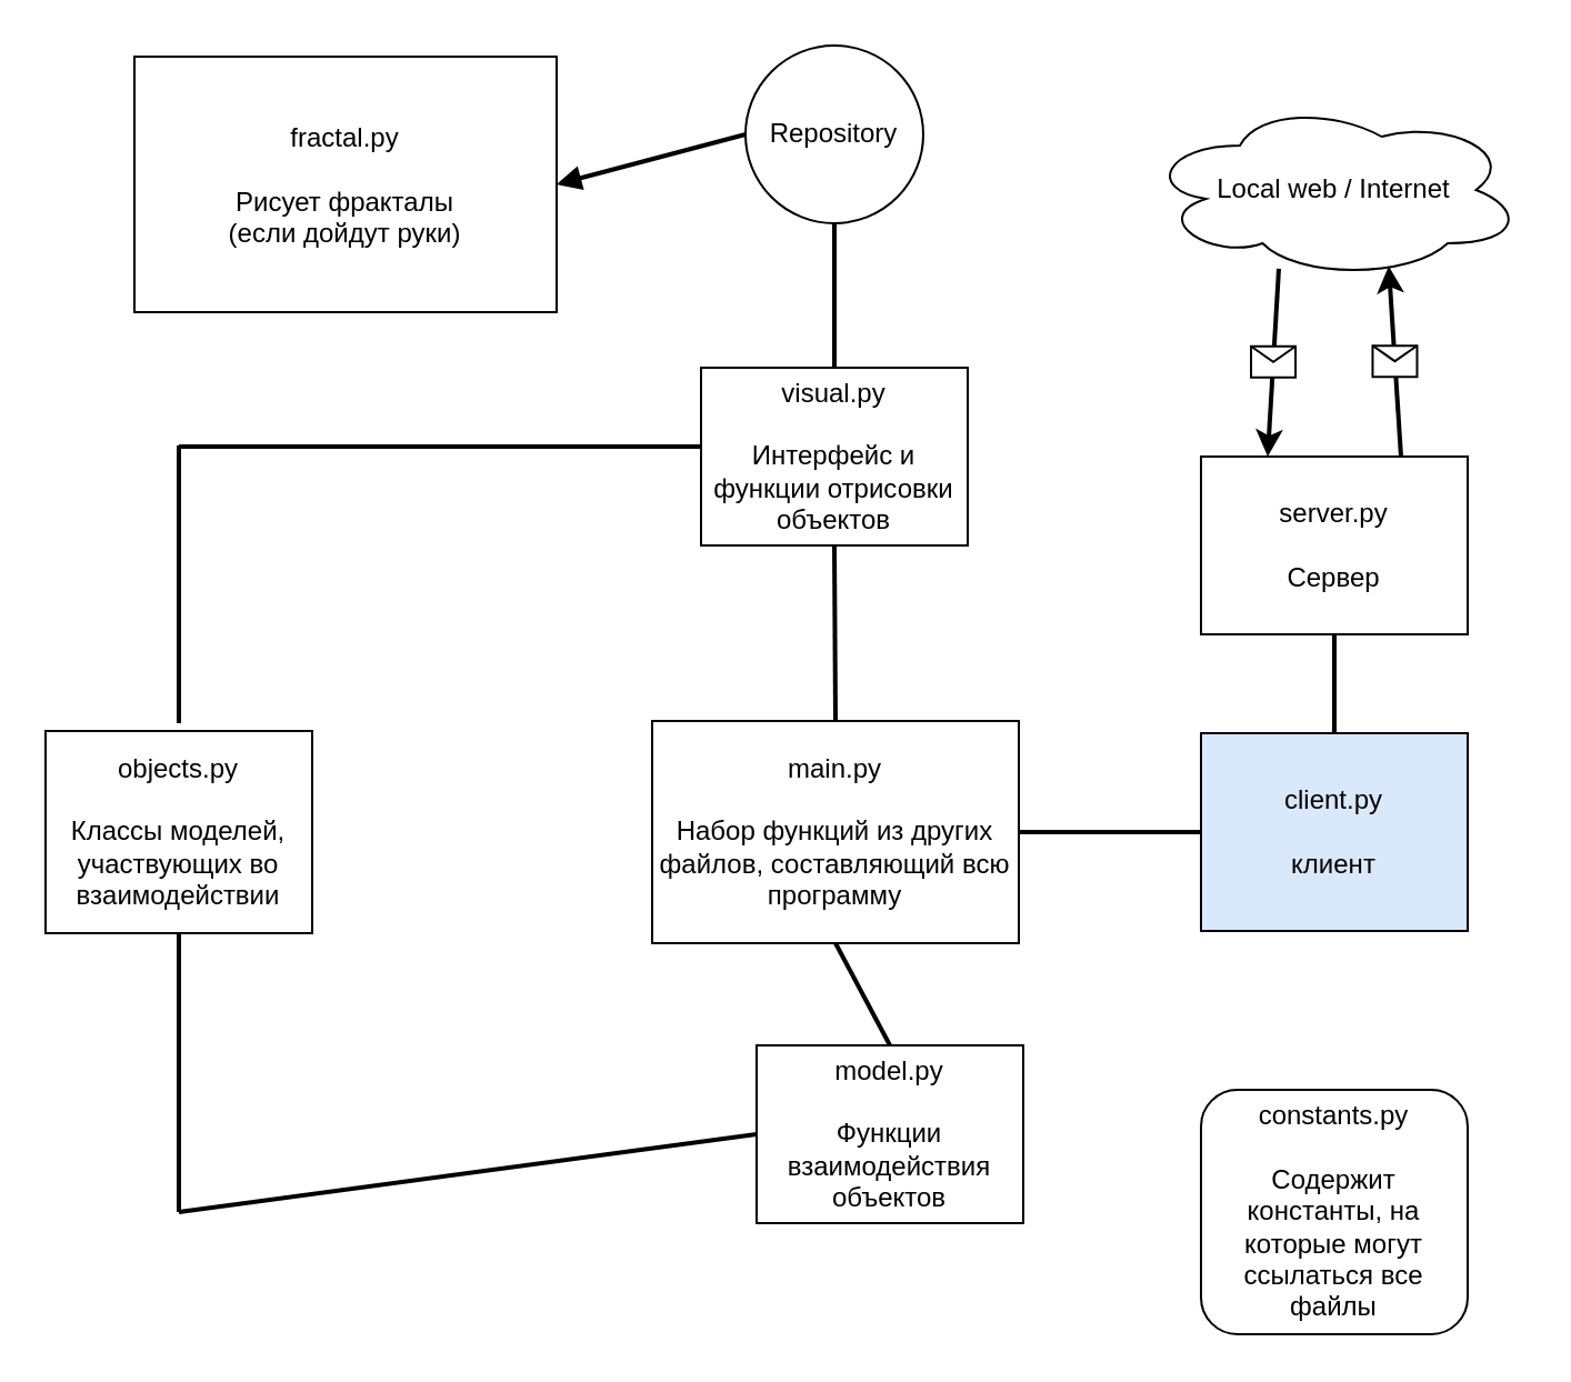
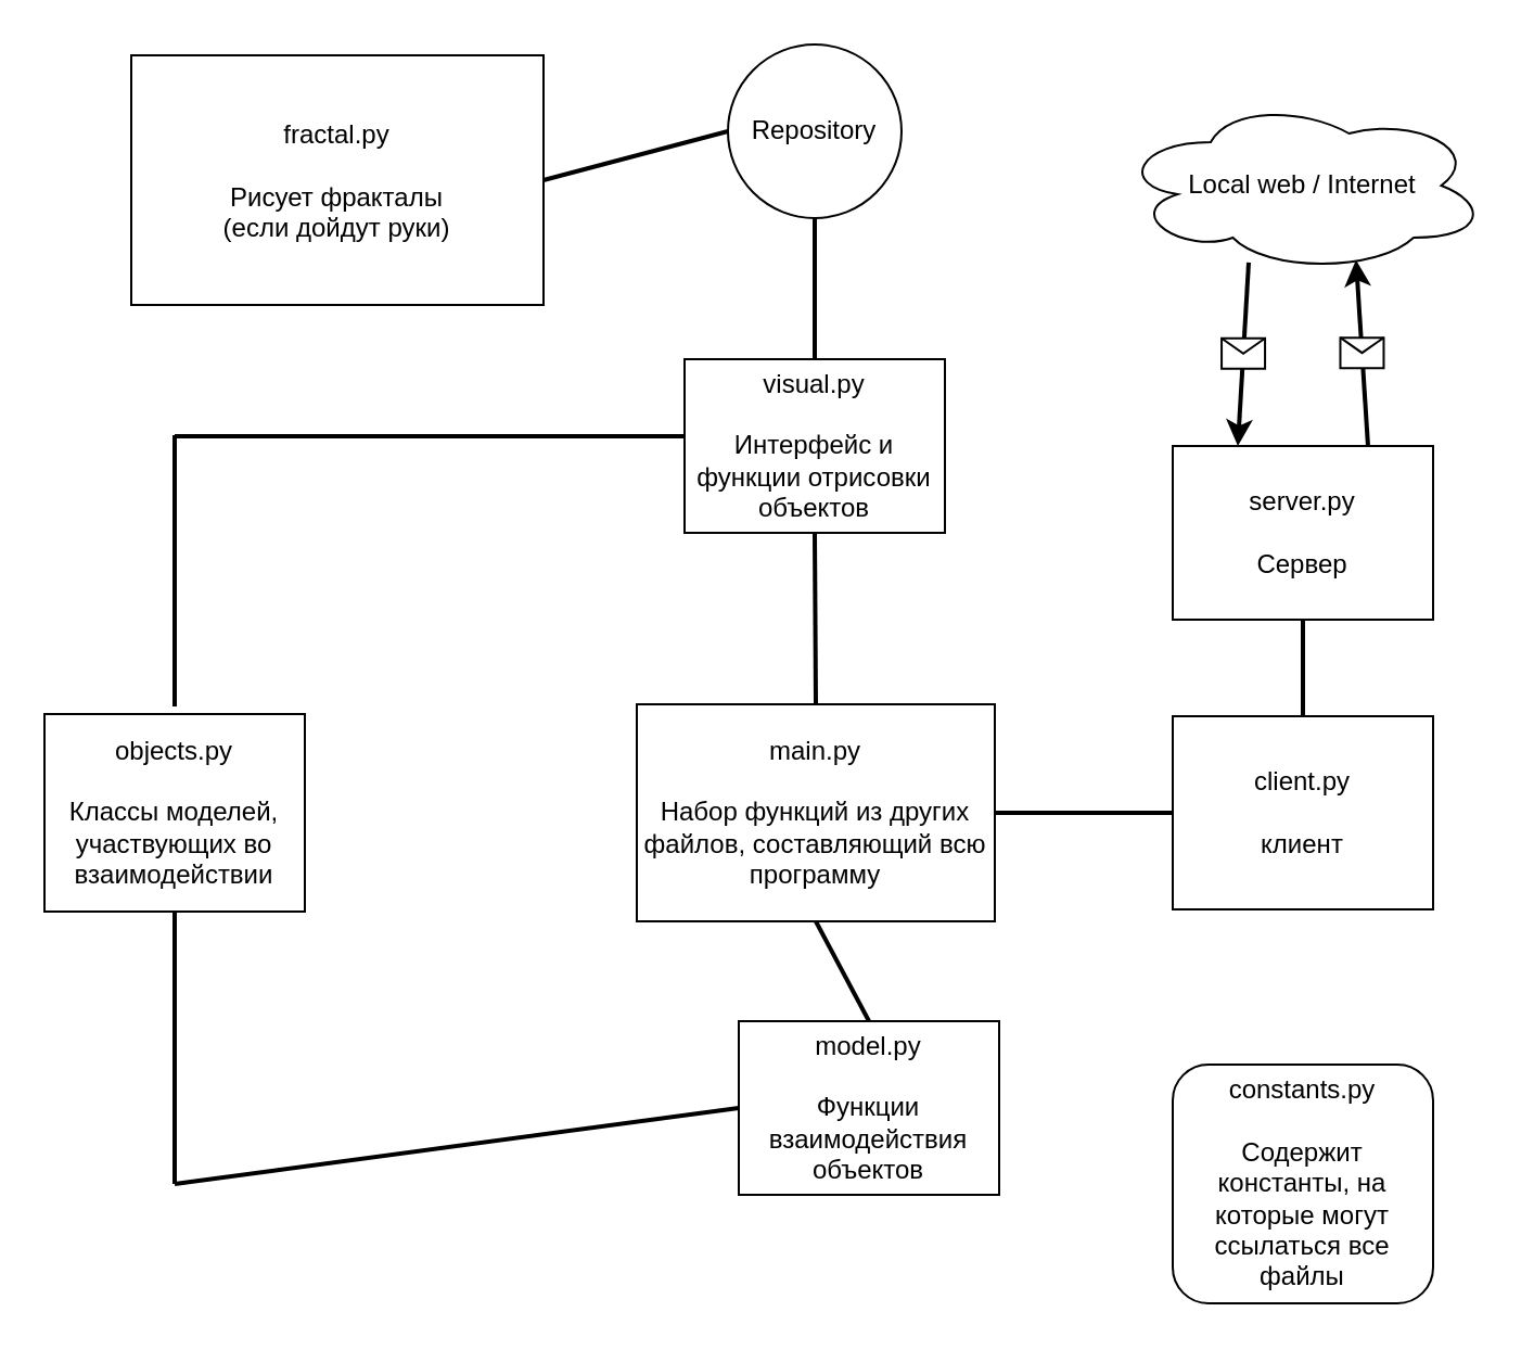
  <mxCell id="0" />
  <mxCell id="1" parent="0" />
  <mxCell id="2" value="&lt;div&gt;main.py&lt;/div&gt;&lt;div&gt;&lt;br&gt;&lt;/div&gt;&lt;div&gt;Набор функций из других файлов, составляющий всю программу&lt;br&gt;&lt;/div&gt;" style="rounded=0;whiteSpace=wrap;html=1;" parent="1" vertex="1"><mxGeometry x="293" y="324" width="165" height="100" as="geometry" /></mxCell>
  <mxCell id="3" value="&lt;div&gt;model.py&lt;/div&gt;&lt;div&gt;&lt;br&gt;&lt;/div&gt;&lt;div&gt;Функции взаимодействия объектов&lt;br&gt;&lt;/div&gt;" style="rounded=0;whiteSpace=wrap;html=1;" parent="1" vertex="1"><mxGeometry x="340" y="470" width="120" height="80" as="geometry" /></mxCell>
  <mxCell id="4" value="" style="endArrow=none;html=1;rounded=0;exitX=0.5;exitY=0;exitDx=0;exitDy=0;entryX=0.5;entryY=1;entryDx=0;entryDy=0;strokeWidth=2;" parent="1" source="3" target="2" edge="1"><mxGeometry width="50" height="50" relative="1" as="geometry"><mxPoint x="520" y="475" as="sourcePoint" /><mxPoint x="570" y="425" as="targetPoint" /></mxGeometry></mxCell>
  <mxCell id="5" value="&lt;div&gt;visual.py&lt;/div&gt;&lt;div&gt;&lt;br&gt;&lt;/div&gt;&lt;div&gt;Интерфейс и функции отрисовки объектов&lt;br&gt;&lt;/div&gt;" style="rounded=0;whiteSpace=wrap;html=1;" parent="1" vertex="1"><mxGeometry x="315" y="165" width="120" height="80" as="geometry" /></mxCell>
  <mxCell id="6" value="" style="endArrow=none;html=1;rounded=0;strokeWidth=2;entryX=0.5;entryY=1;entryDx=0;entryDy=0;exitX=0.5;exitY=0;exitDx=0;exitDy=0;" parent="1" source="2" target="5" edge="1"><mxGeometry width="50" height="50" relative="1" as="geometry"><mxPoint x="520" y="475" as="sourcePoint" /><mxPoint x="570" y="425" as="targetPoint" /></mxGeometry></mxCell>
  <mxCell id="7" value="&lt;div&gt;objects.py&lt;/div&gt;&lt;div&gt;&lt;br&gt;&lt;/div&gt;&lt;div&gt;Классы моделей, участвующих во взаимодействии&lt;br&gt;&lt;/div&gt;" style="rounded=0;whiteSpace=wrap;html=1;" parent="1" vertex="1"><mxGeometry x="20" y="328.5" width="120" height="91" as="geometry" /></mxCell>
  <mxCell id="8" value="" style="endArrow=none;html=1;rounded=0;strokeWidth=2;exitX=0;exitY=0.5;exitDx=0;exitDy=0;" parent="1" source="3" edge="1"><mxGeometry width="50" height="50" relative="1" as="geometry"><mxPoint x="520" y="475" as="sourcePoint" /><mxPoint x="80" y="545" as="targetPoint" /></mxGeometry></mxCell>
  <mxCell id="9" value="" style="endArrow=none;html=1;rounded=0;strokeWidth=2;entryX=0.5;entryY=1;entryDx=0;entryDy=0;" parent="1" target="7" edge="1"><mxGeometry width="50" height="50" relative="1" as="geometry"><mxPoint x="80" y="545" as="sourcePoint" /><mxPoint x="570" y="425" as="targetPoint" /></mxGeometry></mxCell>
  <mxCell id="10" value="" style="endArrow=none;html=1;rounded=0;strokeWidth=2;exitX=0;exitY=0.5;exitDx=0;exitDy=0;" parent="1" edge="1"><mxGeometry width="50" height="50" relative="1" as="geometry"><mxPoint x="315" y="200.5" as="sourcePoint" /><mxPoint x="80" y="200.5" as="targetPoint" /></mxGeometry></mxCell>
  <mxCell id="11" value="" style="endArrow=none;html=1;rounded=0;strokeWidth=2;" parent="1" edge="1"><mxGeometry width="50" height="50" relative="1" as="geometry"><mxPoint x="80" y="200.5" as="sourcePoint" /><mxPoint x="80" y="200" as="targetPoint" /><Array as="points"><mxPoint x="80" y="325" /></Array></mxGeometry></mxCell>
- <mxCell id="12" value="&lt;div&gt;client.py&lt;/div&gt;&lt;div&gt;&lt;br&gt;&lt;/div&gt;&lt;div&gt;клиент&lt;/div&gt;" style="rounded=0;whiteSpace=wrap;html=1;fillColor=#dae8fc;" parent="1" vertex="1"><mxGeometry x="540" y="329.5" width="120" height="89" as="geometry" /></mxCell>
+ <mxCell id="12" value="&lt;div&gt;client.py&lt;/div&gt;&lt;div&gt;&lt;br&gt;&lt;/div&gt;&lt;div&gt;клиент&lt;/div&gt;" style="rounded=0;whiteSpace=wrap;html=1;" parent="1" vertex="1"><mxGeometry x="540" y="329.5" width="120" height="89" as="geometry" /></mxCell>
  <mxCell id="13" value="" style="endArrow=none;html=1;rounded=0;strokeWidth=2;entryX=0;entryY=0.5;entryDx=0;entryDy=0;exitX=1;exitY=0.5;exitDx=0;exitDy=0;" parent="1" source="2" target="12" edge="1"><mxGeometry width="50" height="50" relative="1" as="geometry"><mxPoint x="520" y="475" as="sourcePoint" /><mxPoint x="570" y="425" as="targetPoint" /></mxGeometry></mxCell>
  <mxCell id="14" value="Local web / Internet" style="ellipse;shape=cloud;whiteSpace=wrap;html=1;" parent="1" vertex="1"><mxGeometry x="515" y="45" width="170" height="80" as="geometry" /></mxCell>
  <mxCell id="15" value="" style="endArrow=classic;html=1;rounded=0;strokeWidth=2;entryX=0.644;entryY=0.928;entryDx=0;entryDy=0;entryPerimeter=0;exitX=0.75;exitY=0;exitDx=0;exitDy=0;" parent="1" target="14" edge="1" source="24"><mxGeometry relative="1" as="geometry"><mxPoint x="630" y="189.5" as="sourcePoint" /><mxPoint x="730" y="189.5" as="targetPoint" /></mxGeometry></mxCell>
  <mxCell id="16" value="" style="shape=message;html=1;outlineConnect=0;" parent="15" vertex="1"><mxGeometry width="20" height="14" relative="1" as="geometry"><mxPoint x="-10" y="-7" as="offset" /></mxGeometry></mxCell>
  <mxCell id="17" value="" style="endArrow=classic;html=1;rounded=0;strokeWidth=2;entryX=0.25;entryY=0;entryDx=0;entryDy=0;exitX=0.353;exitY=0.943;exitDx=0;exitDy=0;exitPerimeter=0;" parent="1" source="14" target="24" edge="1"><mxGeometry relative="1" as="geometry"><mxPoint x="640" y="199.5" as="sourcePoint" /><mxPoint x="579.72" y="188.076" as="targetPoint" /></mxGeometry></mxCell>
  <mxCell id="18" value="" style="shape=message;html=1;outlineConnect=0;" parent="17" vertex="1"><mxGeometry width="20" height="14" relative="1" as="geometry"><mxPoint x="-10" y="-7" as="offset" /></mxGeometry></mxCell>
  <mxCell id="19" value="&lt;div&gt;fractal.py&lt;/div&gt;&lt;div&gt;&lt;br&gt;&lt;/div&gt;&lt;div&gt;Рисует фракталы&lt;/div&gt;&lt;div&gt;(если дойдут руки)&lt;br&gt;&lt;/div&gt;" style="rounded=0;whiteSpace=wrap;html=1;" parent="1" vertex="1"><mxGeometry x="60" y="25" width="190" height="115" as="geometry" /></mxCell>
- <mxCell id="20" value="" style="endArrow=block;html=1;rounded=0;strokeWidth=2;entryX=1;entryY=0.5;entryDx=0;entryDy=0;exitX=0;exitY=0.5;exitDx=0;exitDy=0;" parent="1" source="21" target="19" edge="1"><mxGeometry width="50" height="50" relative="1" as="geometry"><mxPoint x="520" y="405" as="sourcePoint" /><mxPoint x="570" y="355" as="targetPoint" /></mxGeometry></mxCell>
+ <mxCell id="20" value="" style="endArrow=none;html=1;rounded=0;strokeWidth=2;entryX=1;entryY=0.5;entryDx=0;entryDy=0;exitX=0;exitY=0.5;exitDx=0;exitDy=0;" parent="1" source="21" target="19" edge="1"><mxGeometry width="50" height="50" relative="1" as="geometry"><mxPoint x="520" y="405" as="sourcePoint" /><mxPoint x="570" y="355" as="targetPoint" /></mxGeometry></mxCell>
  <mxCell id="21" value="Repository" style="ellipse;whiteSpace=wrap;html=1;aspect=fixed;" vertex="1" parent="1"><mxGeometry x="335" y="20" width="80" height="80" as="geometry" /></mxCell>
  <mxCell id="22" value="" style="endArrow=none;html=1;rounded=0;strokeWidth=2;entryX=0.5;entryY=0;entryDx=0;entryDy=0;exitX=0.5;exitY=1;exitDx=0;exitDy=0;" edge="1" parent="1" source="21" target="5"><mxGeometry width="50" height="50" relative="1" as="geometry"><mxPoint x="325" y="70" as="sourcePoint" /><mxPoint x="190" y="70" as="targetPoint" /></mxGeometry></mxCell>
  <mxCell id="23" value="constants.py&lt;br&gt;&lt;br&gt;Содержит константы, на которые могут ссылаться все файлы" style="rounded=1;whiteSpace=wrap;html=1;" vertex="1" parent="1"><mxGeometry x="540" y="490" width="120" height="110" as="geometry" /></mxCell>
  <mxCell id="24" value="&lt;div&gt;server.py&lt;/div&gt;&lt;div&gt;&lt;br&gt;&lt;/div&gt;&lt;div&gt;Сервер&lt;/div&gt;" style="rounded=0;whiteSpace=wrap;html=1;" vertex="1" parent="1"><mxGeometry x="540" y="205" width="120" height="80" as="geometry" /></mxCell>
  <mxCell id="25" value="" style="endArrow=none;html=1;rounded=0;strokeWidth=2;entryX=0.5;entryY=1;entryDx=0;entryDy=0;exitX=0.5;exitY=0;exitDx=0;exitDy=0;" edge="1" parent="1" source="12" target="24"><mxGeometry width="50" height="50" relative="1" as="geometry"><mxPoint x="468" y="384" as="sourcePoint" /><mxPoint x="550" y="384" as="targetPoint" /></mxGeometry></mxCell>
